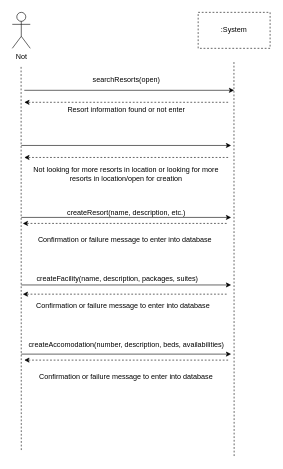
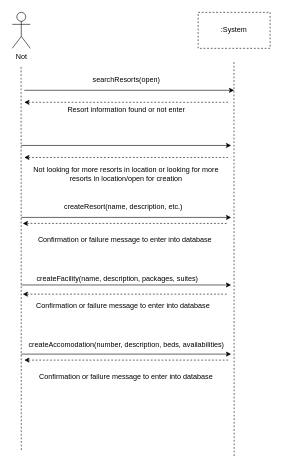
  <mxCell id="0" />
  <mxCell id="1" parent="0" />
  <mxCell id="2" value="Not" style="shape=umlActor;verticalLabelPosition=bottom;verticalAlign=top;html=1;outlineConnect=0;" parent="1" vertex="1"><mxGeometry x="20" y="20" width="30" height="60" as="geometry" /></mxCell>
  <mxCell id="3" value=":System" style="rounded=0;whiteSpace=wrap;html=1;dashed=1;" parent="1" vertex="1"><mxGeometry x="330" y="20" width="120" height="60" as="geometry" /></mxCell>
  <mxCell id="4" value="" style="endArrow=none;dashed=1;html=1;rounded=0;" parent="1" edge="1"><mxGeometry width="50" height="50" relative="1" as="geometry"><mxPoint x="35" y="750" as="sourcePoint" /><mxPoint x="34.67" y="110" as="targetPoint" /></mxGeometry></mxCell>
  <mxCell id="5" value="" style="endArrow=none;dashed=1;html=1;rounded=0;" parent="1" edge="1"><mxGeometry width="50" height="50" relative="1" as="geometry"><mxPoint x="390" y="760" as="sourcePoint" /><mxPoint x="389.67" y="100" as="targetPoint" /></mxGeometry></mxCell>
  <mxCell id="6" value="" style="endArrow=classic;html=1;rounded=0;" parent="1" edge="1"><mxGeometry width="50" height="50" relative="1" as="geometry"><mxPoint x="40" y="150" as="sourcePoint" /><mxPoint x="390" y="150" as="targetPoint" /></mxGeometry></mxCell>
  <mxCell id="7" value="searchResorts(open)" style="text;html=1;align=center;verticalAlign=middle;resizable=0;points=[];autosize=1;strokeColor=none;fillColor=none;" parent="1" vertex="1"><mxGeometry x="140" y="118" width="140" height="30" as="geometry" /></mxCell>
  <mxCell id="8" value="" style="endArrow=classic;html=1;rounded=0;dashed=1;" parent="1" edge="1"><mxGeometry width="50" height="50" relative="1" as="geometry"><mxPoint x="380" y="170" as="sourcePoint" /><mxPoint x="40" y="170" as="targetPoint" /></mxGeometry></mxCell>
  <mxCell id="9" value="Resort information found or not enter" style="text;html=1;align=center;verticalAlign=middle;resizable=0;points=[];autosize=1;strokeColor=none;fillColor=none;" parent="1" vertex="1"><mxGeometry x="100" y="168" width="220" height="30" as="geometry" /></mxCell>
  <mxCell id="10" value="" style="endArrow=classic;html=1;rounded=0;" parent="1" edge="1"><mxGeometry width="50" height="50" relative="1" as="geometry"><mxPoint x="35" y="242" as="sourcePoint" /><mxPoint x="385" y="242" as="targetPoint" /></mxGeometry></mxCell>
  <mxCell id="11" value="" style="endArrow=classic;html=1;rounded=0;dashed=1;" parent="1" edge="1"><mxGeometry width="50" height="50" relative="1" as="geometry"><mxPoint x="380" y="262" as="sourcePoint" /><mxPoint x="40" y="262" as="targetPoint" /></mxGeometry></mxCell>
  <mxCell id="12" value="Not looking for more resorts in location or looking for more resorts in location/open for creation" style="text;html=1;strokeColor=none;fillColor=none;align=center;verticalAlign=middle;whiteSpace=wrap;rounded=0;" parent="1" vertex="1"><mxGeometry x="50" y="270" width="320" height="40" as="geometry" /></mxCell>
  <mxCell id="13" value="" style="endArrow=classic;html=1;rounded=0;" parent="1" edge="1"><mxGeometry width="50" height="50" relative="1" as="geometry"><mxPoint x="35" y="362" as="sourcePoint" /><mxPoint x="385" y="362" as="targetPoint" /></mxGeometry></mxCell>
- <mxCell id="14" value="createResort(name, description, etc.)" style="text;html=1;align=center;verticalAlign=middle;resizable=0;points=[];autosize=1;strokeColor=none;fillColor=none;" parent="1" vertex="1"><mxGeometry x="100" y="340" width="220" height="30" as="geometry" /></mxCell>
+ <mxCell id="14" value="createResort(name, description, etc.)" style="text;html=1;align=center;verticalAlign=middle;resizable=0;points=[];autosize=1;strokeColor=none;fillColor=none;" parent="1" vertex="1"><mxGeometry x="95" y="330" width="220" height="30" as="geometry" /></mxCell>
  <mxCell id="15" value="" style="endArrow=classic;html=1;rounded=0;" parent="1" edge="1"><mxGeometry width="50" height="50" relative="1" as="geometry"><mxPoint x="35" y="474.67" as="sourcePoint" /><mxPoint x="385" y="474.67" as="targetPoint" /></mxGeometry></mxCell>
  <mxCell id="16" value="createFacility(name, description, packages, suites)" style="text;html=1;align=center;verticalAlign=middle;resizable=0;points=[];autosize=1;strokeColor=none;fillColor=none;" parent="1" vertex="1"><mxGeometry x="50" y="450" width="290" height="30" as="geometry" /></mxCell>
  <mxCell id="17" value="" style="endArrow=classic;html=1;rounded=0;" parent="1" edge="1"><mxGeometry width="50" height="50" relative="1" as="geometry"><mxPoint x="35" y="590" as="sourcePoint" /><mxPoint x="385" y="590" as="targetPoint" /></mxGeometry></mxCell>
  <mxCell id="18" value="createAccomodation(number, description, beds, availabilities)" style="text;html=1;align=center;verticalAlign=middle;resizable=0;points=[];autosize=1;strokeColor=none;fillColor=none;" parent="1" vertex="1"><mxGeometry x="35" y="560" width="350" height="30" as="geometry" /></mxCell>
  <mxCell id="19" value="" style="endArrow=classic;html=1;rounded=0;dashed=1;" parent="1" edge="1"><mxGeometry width="50" height="50" relative="1" as="geometry"><mxPoint x="377.5" y="372" as="sourcePoint" /><mxPoint x="37.5" y="372" as="targetPoint" /></mxGeometry></mxCell>
  <mxCell id="20" value="Confirmation or failure message to enter into database" style="text;html=1;strokeColor=none;fillColor=none;align=center;verticalAlign=middle;whiteSpace=wrap;rounded=0;" parent="1" vertex="1"><mxGeometry x="47.5" y="380" width="320" height="40" as="geometry" /></mxCell>
  <mxCell id="21" value="" style="endArrow=classic;html=1;rounded=0;dashed=1;" parent="1" edge="1"><mxGeometry width="50" height="50" relative="1" as="geometry"><mxPoint x="377.5" y="490" as="sourcePoint" /><mxPoint x="37.5" y="490" as="targetPoint" /></mxGeometry></mxCell>
  <mxCell id="22" value="Confirmation or failure message to enter into database" style="text;html=1;strokeColor=none;fillColor=none;align=center;verticalAlign=middle;whiteSpace=wrap;rounded=0;" parent="1" vertex="1"><mxGeometry x="45" y="490" width="320" height="40" as="geometry" /></mxCell>
  <mxCell id="23" value="" style="endArrow=classic;html=1;rounded=0;dashed=1;" parent="1" edge="1"><mxGeometry width="50" height="50" relative="1" as="geometry"><mxPoint x="380" y="600" as="sourcePoint" /><mxPoint x="40" y="600" as="targetPoint" /></mxGeometry></mxCell>
  <mxCell id="24" value="Confirmation or failure message to enter into database" style="text;html=1;strokeColor=none;fillColor=none;align=center;verticalAlign=middle;whiteSpace=wrap;rounded=0;" parent="1" vertex="1"><mxGeometry x="50" y="608" width="320" height="40" as="geometry" /></mxCell>
